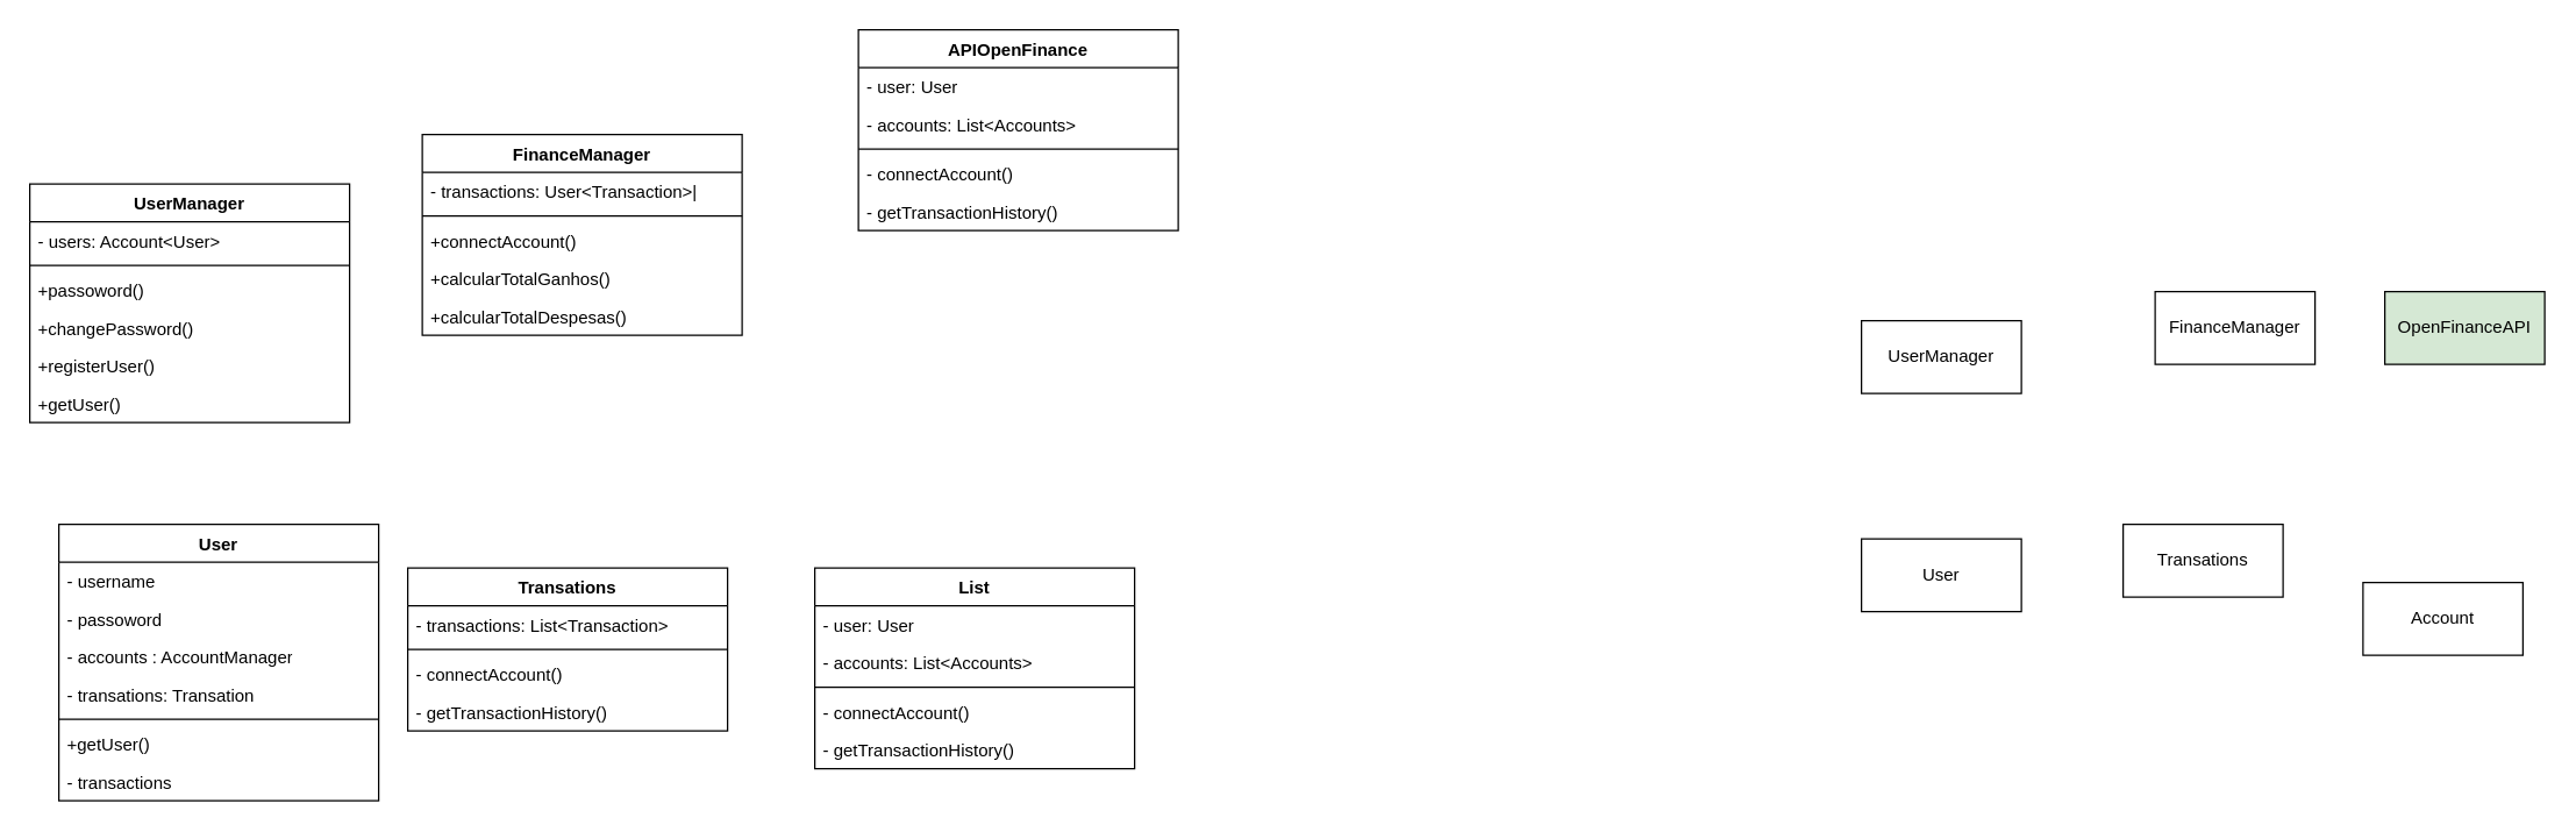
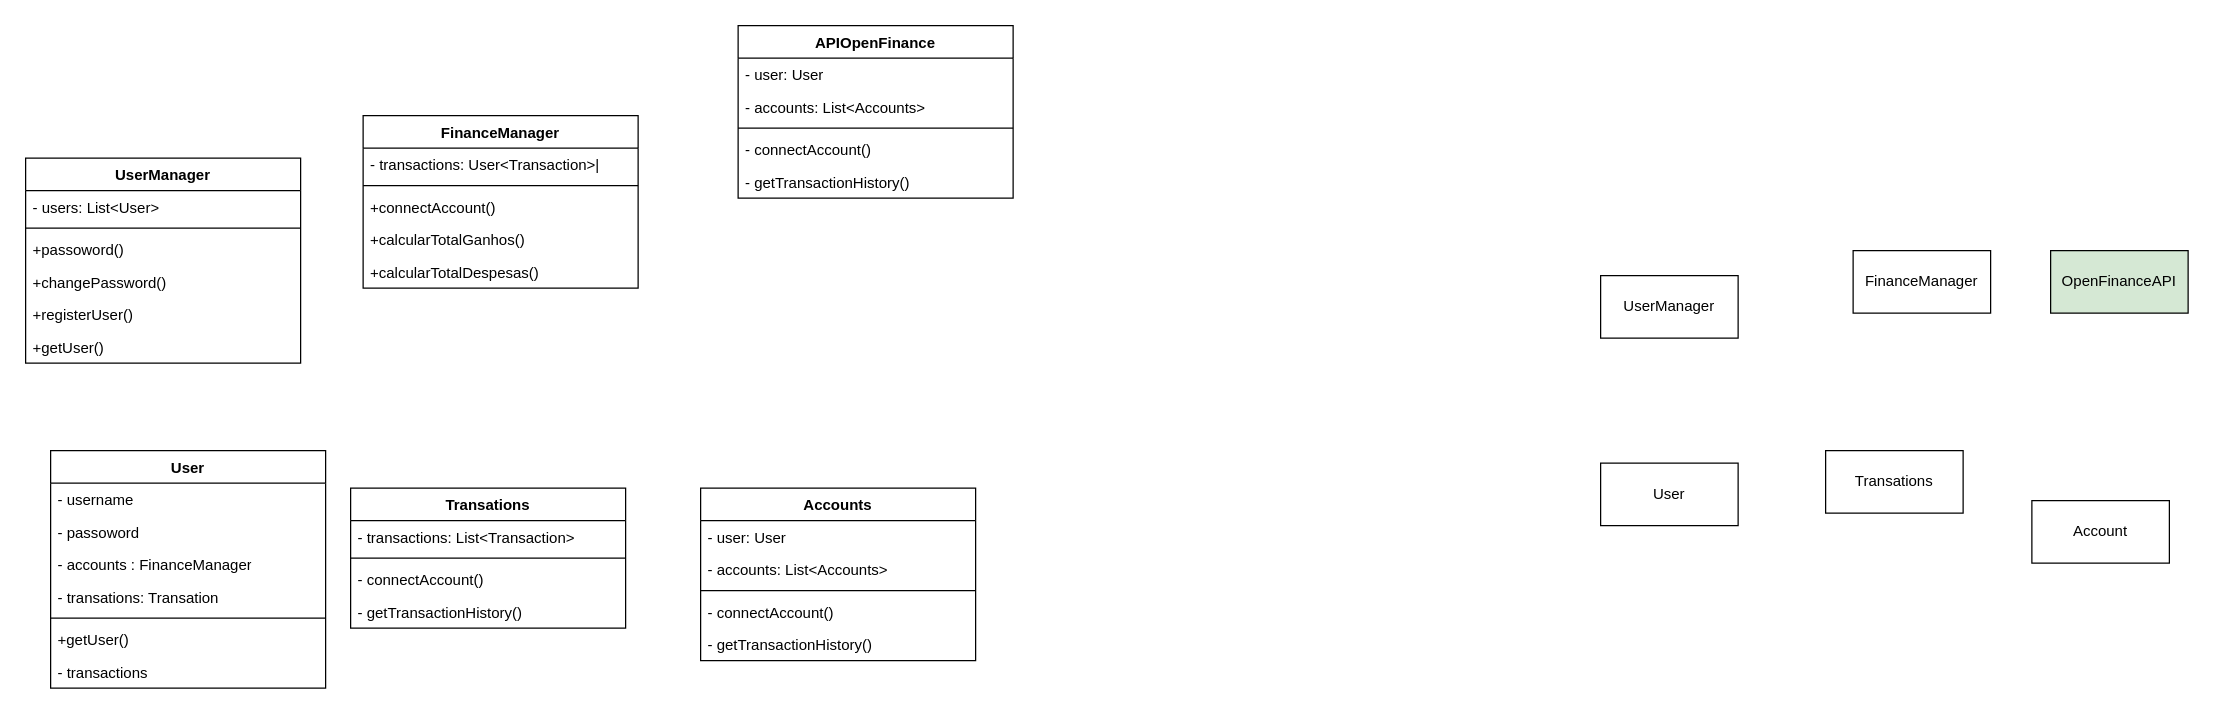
  <mxCell id="0" />
  <mxCell id="1" parent="0" />
  <mxCell id="2" value="OpenFinanceAPI" style="html=1;whiteSpace=wrap;fillColor=#d5e8d4;" parent="1" vertex="1"><mxGeometry x="1640" y="200" width="110" height="50" as="geometry" /></mxCell>
  <mxCell id="3" value="User" style="html=1;whiteSpace=wrap;" parent="1" vertex="1"><mxGeometry x="1280" y="370" width="110" height="50" as="geometry" /></mxCell>
  <mxCell id="4" value="Transations" style="html=1;whiteSpace=wrap;" parent="1" vertex="1"><mxGeometry x="1460" y="360" width="110" height="50" as="geometry" /></mxCell>
  <mxCell id="5" value="Account" style="html=1;whiteSpace=wrap;" parent="1" vertex="1"><mxGeometry x="1625" y="400" width="110" height="50" as="geometry" /></mxCell>
  <mxCell id="6" value="UserManager" style="swimlane;fontStyle=1;align=center;verticalAlign=top;childLayout=stackLayout;horizontal=1;startSize=26;horizontalStack=0;resizeParent=1;resizeParentMax=0;resizeLast=0;collapsible=1;marginBottom=0;whiteSpace=wrap;html=1;" parent="1" vertex="1"><mxGeometry x="20" y="126" width="220" height="164" as="geometry" /></mxCell>
- <mxCell id="7" value="- users: Account&amp;lt;User&amp;gt;" style="text;strokeColor=none;fillColor=none;align=left;verticalAlign=top;spacingLeft=4;spacingRight=4;overflow=hidden;rotatable=0;points=[[0,0.5],[1,0.5]];portConstraint=eastwest;whiteSpace=wrap;html=1;" parent="6" vertex="1"><mxGeometry y="26" width="220" height="26" as="geometry" /></mxCell>
+ <mxCell id="7" value="- users: List&amp;lt;User&amp;gt;" style="text;strokeColor=none;fillColor=none;align=left;verticalAlign=top;spacingLeft=4;spacingRight=4;overflow=hidden;rotatable=0;points=[[0,0.5],[1,0.5]];portConstraint=eastwest;whiteSpace=wrap;html=1;" parent="6" vertex="1"><mxGeometry y="26" width="220" height="26" as="geometry" /></mxCell>
  <mxCell id="8" value="" style="line;strokeWidth=1;fillColor=none;align=left;verticalAlign=middle;spacingTop=-1;spacingLeft=3;spacingRight=3;rotatable=0;labelPosition=right;points=[];portConstraint=eastwest;strokeColor=inherit;" parent="6" vertex="1"><mxGeometry y="52" width="220" height="8" as="geometry" /></mxCell>
  <mxCell id="9" value="+passoword()" style="text;strokeColor=none;fillColor=none;align=left;verticalAlign=top;spacingLeft=4;spacingRight=4;overflow=hidden;rotatable=0;points=[[0,0.5],[1,0.5]];portConstraint=eastwest;whiteSpace=wrap;html=1;" parent="6" vertex="1"><mxGeometry y="60" width="220" height="26" as="geometry" /></mxCell>
  <mxCell id="10" value="+changePassword()" style="text;strokeColor=none;fillColor=none;align=left;verticalAlign=top;spacingLeft=4;spacingRight=4;overflow=hidden;rotatable=0;points=[[0,0.5],[1,0.5]];portConstraint=eastwest;whiteSpace=wrap;html=1;" parent="6" vertex="1"><mxGeometry y="86" width="220" height="26" as="geometry" /></mxCell>
  <mxCell id="11" value="+registerUser()" style="text;strokeColor=none;fillColor=none;align=left;verticalAlign=top;spacingLeft=4;spacingRight=4;overflow=hidden;rotatable=0;points=[[0,0.5],[1,0.5]];portConstraint=eastwest;whiteSpace=wrap;html=1;" parent="6" vertex="1"><mxGeometry y="112" width="220" height="26" as="geometry" /></mxCell>
  <mxCell id="12" value="+getUser()" style="text;strokeColor=none;fillColor=none;align=left;verticalAlign=top;spacingLeft=4;spacingRight=4;overflow=hidden;rotatable=0;points=[[0,0.5],[1,0.5]];portConstraint=eastwest;whiteSpace=wrap;html=1;" parent="6" vertex="1"><mxGeometry y="138" width="220" height="26" as="geometry" /></mxCell>
  <mxCell id="13" value="FinanceManager" style="swimlane;fontStyle=1;align=center;verticalAlign=top;childLayout=stackLayout;horizontal=1;startSize=26;horizontalStack=0;resizeParent=1;resizeParentMax=0;resizeLast=0;collapsible=1;marginBottom=0;whiteSpace=wrap;html=1;" parent="1" vertex="1"><mxGeometry x="290" y="92" width="220" height="138" as="geometry" /></mxCell>
  <mxCell id="14" value="- transactions: User&amp;lt;Transaction&amp;gt;|" style="text;strokeColor=none;fillColor=none;align=left;verticalAlign=top;spacingLeft=4;spacingRight=4;overflow=hidden;rotatable=0;points=[[0,0.5],[1,0.5]];portConstraint=eastwest;whiteSpace=wrap;html=1;" parent="13" vertex="1"><mxGeometry y="26" width="220" height="26" as="geometry" /></mxCell>
  <mxCell id="15" value="" style="line;strokeWidth=1;fillColor=none;align=left;verticalAlign=middle;spacingTop=-1;spacingLeft=3;spacingRight=3;rotatable=0;labelPosition=right;points=[];portConstraint=eastwest;strokeColor=inherit;" parent="13" vertex="1"><mxGeometry y="52" width="220" height="8" as="geometry" /></mxCell>
  <mxCell id="16" value="+connectAccount()" style="text;strokeColor=none;fillColor=none;align=left;verticalAlign=top;spacingLeft=4;spacingRight=4;overflow=hidden;rotatable=0;points=[[0,0.5],[1,0.5]];portConstraint=eastwest;whiteSpace=wrap;html=1;" parent="13" vertex="1"><mxGeometry y="60" width="220" height="26" as="geometry" /></mxCell>
  <mxCell id="17" value="+calcularTotalGanhos()" style="text;strokeColor=none;fillColor=none;align=left;verticalAlign=top;spacingLeft=4;spacingRight=4;overflow=hidden;rotatable=0;points=[[0,0.5],[1,0.5]];portConstraint=eastwest;whiteSpace=wrap;html=1;" parent="13" vertex="1"><mxGeometry y="86" width="220" height="26" as="geometry" /></mxCell>
  <mxCell id="18" value="+calcularTotalDespesas()" style="text;strokeColor=none;fillColor=none;align=left;verticalAlign=top;spacingLeft=4;spacingRight=4;overflow=hidden;rotatable=0;points=[[0,0.5],[1,0.5]];portConstraint=eastwest;whiteSpace=wrap;html=1;" parent="13" vertex="1"><mxGeometry y="112" width="220" height="26" as="geometry" /></mxCell>
- <mxCell id="19" value="List" style="swimlane;fontStyle=1;align=center;verticalAlign=top;childLayout=stackLayout;horizontal=1;startSize=26;horizontalStack=0;resizeParent=1;resizeParentMax=0;resizeLast=0;collapsible=1;marginBottom=0;whiteSpace=wrap;html=1;" parent="1" vertex="1"><mxGeometry x="560" y="390" width="220" height="138" as="geometry" /></mxCell>
+ <mxCell id="19" value="Accounts" style="swimlane;fontStyle=1;align=center;verticalAlign=top;childLayout=stackLayout;horizontal=1;startSize=26;horizontalStack=0;resizeParent=1;resizeParentMax=0;resizeLast=0;collapsible=1;marginBottom=0;whiteSpace=wrap;html=1;" parent="1" vertex="1"><mxGeometry x="560" y="390" width="220" height="138" as="geometry" /></mxCell>
  <mxCell id="20" value="- user: User" style="text;strokeColor=none;fillColor=none;align=left;verticalAlign=top;spacingLeft=4;spacingRight=4;overflow=hidden;rotatable=0;points=[[0,0.5],[1,0.5]];portConstraint=eastwest;whiteSpace=wrap;html=1;" parent="19" vertex="1"><mxGeometry y="26" width="220" height="26" as="geometry" /></mxCell>
  <mxCell id="21" value="- accounts: List&amp;lt;Accounts&amp;gt;" style="text;strokeColor=none;fillColor=none;align=left;verticalAlign=top;spacingLeft=4;spacingRight=4;overflow=hidden;rotatable=0;points=[[0,0.5],[1,0.5]];portConstraint=eastwest;whiteSpace=wrap;html=1;" vertex="1" parent="19"><mxGeometry y="52" width="220" height="26" as="geometry" /></mxCell>
  <mxCell id="22" value="" style="line;strokeWidth=1;fillColor=none;align=left;verticalAlign=middle;spacingTop=-1;spacingLeft=3;spacingRight=3;rotatable=0;labelPosition=right;points=[];portConstraint=eastwest;strokeColor=inherit;" parent="19" vertex="1"><mxGeometry y="78" width="220" height="8" as="geometry" /></mxCell>
  <mxCell id="23" value="- connectAccount()" style="text;strokeColor=none;fillColor=none;align=left;verticalAlign=top;spacingLeft=4;spacingRight=4;overflow=hidden;rotatable=0;points=[[0,0.5],[1,0.5]];portConstraint=eastwest;whiteSpace=wrap;html=1;" parent="19" vertex="1"><mxGeometry y="86" width="220" height="26" as="geometry" /></mxCell>
  <mxCell id="24" value="- getTransactionHistory()" style="text;strokeColor=none;fillColor=none;align=left;verticalAlign=top;spacingLeft=4;spacingRight=4;overflow=hidden;rotatable=0;points=[[0,0.5],[1,0.5]];portConstraint=eastwest;whiteSpace=wrap;html=1;" parent="19" vertex="1"><mxGeometry y="112" width="220" height="26" as="geometry" /></mxCell>
  <mxCell id="25" value="User" style="swimlane;fontStyle=1;align=center;verticalAlign=top;childLayout=stackLayout;horizontal=1;startSize=26;horizontalStack=0;resizeParent=1;resizeParentMax=0;resizeLast=0;collapsible=1;marginBottom=0;whiteSpace=wrap;html=1;" vertex="1" parent="1"><mxGeometry x="40" y="360" width="220" height="190" as="geometry" /></mxCell>
  <mxCell id="26" value=" - username " style="text;strokeColor=none;fillColor=none;align=left;verticalAlign=top;spacingLeft=4;spacingRight=4;overflow=hidden;rotatable=0;points=[[0,0.5],[1,0.5]];portConstraint=eastwest;whiteSpace=wrap;html=1;" vertex="1" parent="25"><mxGeometry y="26" width="220" height="26" as="geometry" /></mxCell>
  <mxCell id="27" value="- passoword" style="text;strokeColor=none;fillColor=none;align=left;verticalAlign=top;spacingLeft=4;spacingRight=4;overflow=hidden;rotatable=0;points=[[0,0.5],[1,0.5]];portConstraint=eastwest;whiteSpace=wrap;html=1;" vertex="1" parent="25"><mxGeometry y="52" width="220" height="26" as="geometry" /></mxCell>
- <mxCell id="28" value="- accounts : AccountManager" style="text;strokeColor=none;fillColor=none;align=left;verticalAlign=top;spacingLeft=4;spacingRight=4;overflow=hidden;rotatable=0;points=[[0,0.5],[1,0.5]];portConstraint=eastwest;whiteSpace=wrap;html=1;" vertex="1" parent="25"><mxGeometry y="78" width="220" height="26" as="geometry" /></mxCell>
+ <mxCell id="28" value="- accounts : FinanceManager" style="text;strokeColor=none;fillColor=none;align=left;verticalAlign=top;spacingLeft=4;spacingRight=4;overflow=hidden;rotatable=0;points=[[0,0.5],[1,0.5]];portConstraint=eastwest;whiteSpace=wrap;html=1;" vertex="1" parent="25"><mxGeometry y="78" width="220" height="26" as="geometry" /></mxCell>
  <mxCell id="29" value="- transations: Transation" style="text;strokeColor=none;fillColor=none;align=left;verticalAlign=top;spacingLeft=4;spacingRight=4;overflow=hidden;rotatable=0;points=[[0,0.5],[1,0.5]];portConstraint=eastwest;whiteSpace=wrap;html=1;" vertex="1" parent="25"><mxGeometry y="104" width="220" height="26" as="geometry" /></mxCell>
  <mxCell id="30" value="" style="line;strokeWidth=1;fillColor=none;align=left;verticalAlign=middle;spacingTop=-1;spacingLeft=3;spacingRight=3;rotatable=0;labelPosition=right;points=[];portConstraint=eastwest;strokeColor=inherit;" vertex="1" parent="25"><mxGeometry y="130" width="220" height="8" as="geometry" /></mxCell>
  <mxCell id="31" value="+getUser()" style="text;strokeColor=none;fillColor=none;align=left;verticalAlign=top;spacingLeft=4;spacingRight=4;overflow=hidden;rotatable=0;points=[[0,0.5],[1,0.5]];portConstraint=eastwest;whiteSpace=wrap;html=1;" vertex="1" parent="25"><mxGeometry y="138" width="220" height="26" as="geometry" /></mxCell>
  <mxCell id="32" value="- transactions" style="text;strokeColor=none;fillColor=none;align=left;verticalAlign=top;spacingLeft=4;spacingRight=4;overflow=hidden;rotatable=0;points=[[0,0.5],[1,0.5]];portConstraint=eastwest;whiteSpace=wrap;html=1;" vertex="1" parent="25"><mxGeometry y="164" width="220" height="26" as="geometry" /></mxCell>
  <mxCell id="33" value="Transations" style="swimlane;fontStyle=1;align=center;verticalAlign=top;childLayout=stackLayout;horizontal=1;startSize=26;horizontalStack=0;resizeParent=1;resizeParentMax=0;resizeLast=0;collapsible=1;marginBottom=0;whiteSpace=wrap;html=1;" vertex="1" parent="1"><mxGeometry x="280" y="390" width="220" height="112" as="geometry" /></mxCell>
  <mxCell id="34" value="- transactions: List&amp;lt;Transaction&amp;gt;" style="text;strokeColor=none;fillColor=none;align=left;verticalAlign=top;spacingLeft=4;spacingRight=4;overflow=hidden;rotatable=0;points=[[0,0.5],[1,0.5]];portConstraint=eastwest;whiteSpace=wrap;html=1;" vertex="1" parent="33"><mxGeometry y="26" width="220" height="26" as="geometry" /></mxCell>
  <mxCell id="35" value="" style="line;strokeWidth=1;fillColor=none;align=left;verticalAlign=middle;spacingTop=-1;spacingLeft=3;spacingRight=3;rotatable=0;labelPosition=right;points=[];portConstraint=eastwest;strokeColor=inherit;" vertex="1" parent="33"><mxGeometry y="52" width="220" height="8" as="geometry" /></mxCell>
  <mxCell id="36" value="- connectAccount()" style="text;strokeColor=none;fillColor=none;align=left;verticalAlign=top;spacingLeft=4;spacingRight=4;overflow=hidden;rotatable=0;points=[[0,0.5],[1,0.5]];portConstraint=eastwest;whiteSpace=wrap;html=1;" vertex="1" parent="33"><mxGeometry y="60" width="220" height="26" as="geometry" /></mxCell>
  <mxCell id="37" value="- getTransactionHistory()" style="text;strokeColor=none;fillColor=none;align=left;verticalAlign=top;spacingLeft=4;spacingRight=4;overflow=hidden;rotatable=0;points=[[0,0.5],[1,0.5]];portConstraint=eastwest;whiteSpace=wrap;html=1;" vertex="1" parent="33"><mxGeometry y="86" width="220" height="26" as="geometry" /></mxCell>
  <mxCell id="38" value="APIOpenFinance" style="swimlane;fontStyle=1;align=center;verticalAlign=top;childLayout=stackLayout;horizontal=1;startSize=26;horizontalStack=0;resizeParent=1;resizeParentMax=0;resizeLast=0;collapsible=1;marginBottom=0;whiteSpace=wrap;html=1;" vertex="1" parent="1"><mxGeometry x="590" y="20" width="220" height="138" as="geometry" /></mxCell>
  <mxCell id="39" value="- user: User" style="text;strokeColor=none;fillColor=none;align=left;verticalAlign=top;spacingLeft=4;spacingRight=4;overflow=hidden;rotatable=0;points=[[0,0.5],[1,0.5]];portConstraint=eastwest;whiteSpace=wrap;html=1;" vertex="1" parent="38"><mxGeometry y="26" width="220" height="26" as="geometry" /></mxCell>
  <mxCell id="40" value="- accounts: List&amp;lt;Accounts&amp;gt;" style="text;strokeColor=none;fillColor=none;align=left;verticalAlign=top;spacingLeft=4;spacingRight=4;overflow=hidden;rotatable=0;points=[[0,0.5],[1,0.5]];portConstraint=eastwest;whiteSpace=wrap;html=1;" vertex="1" parent="38"><mxGeometry y="52" width="220" height="26" as="geometry" /></mxCell>
  <mxCell id="41" value="" style="line;strokeWidth=1;fillColor=none;align=left;verticalAlign=middle;spacingTop=-1;spacingLeft=3;spacingRight=3;rotatable=0;labelPosition=right;points=[];portConstraint=eastwest;strokeColor=inherit;" vertex="1" parent="38"><mxGeometry y="78" width="220" height="8" as="geometry" /></mxCell>
  <mxCell id="42" value="- connectAccount()" style="text;strokeColor=none;fillColor=none;align=left;verticalAlign=top;spacingLeft=4;spacingRight=4;overflow=hidden;rotatable=0;points=[[0,0.5],[1,0.5]];portConstraint=eastwest;whiteSpace=wrap;html=1;" vertex="1" parent="38"><mxGeometry y="86" width="220" height="26" as="geometry" /></mxCell>
  <mxCell id="43" value="- getTransactionHistory()" style="text;strokeColor=none;fillColor=none;align=left;verticalAlign=top;spacingLeft=4;spacingRight=4;overflow=hidden;rotatable=0;points=[[0,0.5],[1,0.5]];portConstraint=eastwest;whiteSpace=wrap;html=1;" vertex="1" parent="38"><mxGeometry y="112" width="220" height="26" as="geometry" /></mxCell>
  <mxCell id="44" value="FinanceManager" style="html=1;whiteSpace=wrap;" vertex="1" parent="1"><mxGeometry x="1482" y="200" width="110" height="50" as="geometry" /></mxCell>
  <mxCell id="45" value="UserManager" style="html=1;whiteSpace=wrap;" vertex="1" parent="1"><mxGeometry x="1280" y="220" width="110" height="50" as="geometry" /></mxCell>
